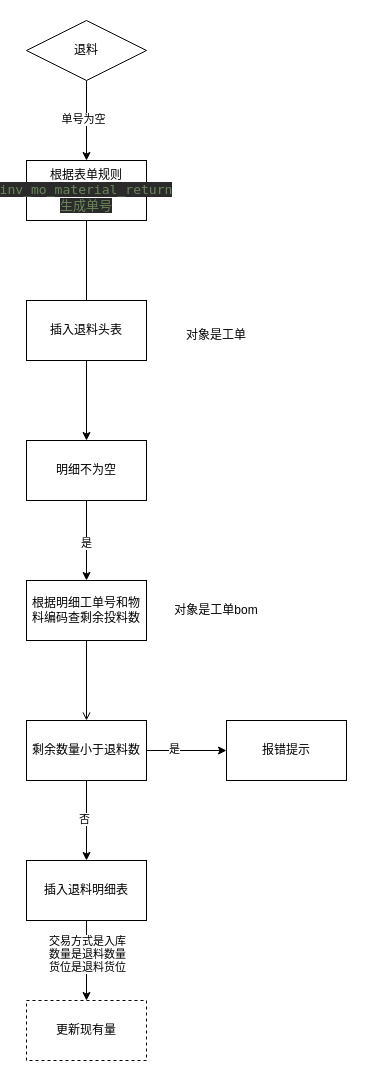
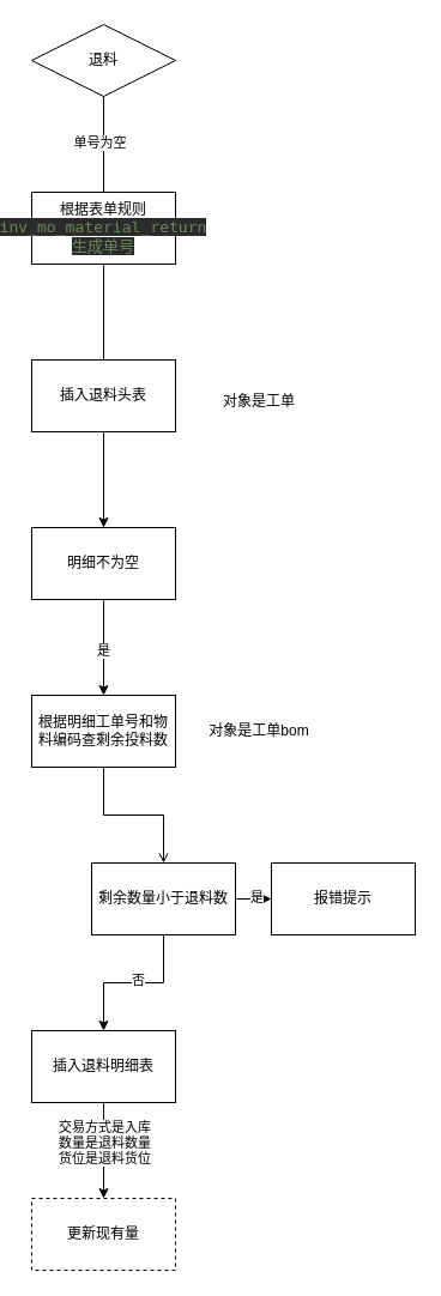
  <mxCell id="0" />
  <mxCell id="1" parent="0" />
- <mxCell id="2" value="" style="edgeStyle=orthogonalEdgeStyle;rounded=0;orthogonalLoop=1;jettySize=auto;html=1;" edge="1" parent="1" source="4" target="6"><mxGeometry relative="1" as="geometry" /></mxCell>
+ <mxCell id="2" value="" style="edgeStyle=orthogonalEdgeStyle;rounded=0;orthogonalLoop=1;jettySize=auto;html=1;endArrow=none;" edge="1" parent="1" source="4" target="6"><mxGeometry relative="1" as="geometry" /></mxCell>
  <mxCell id="3" value="单号为空" style="edgeLabel;html=1;align=center;verticalAlign=middle;resizable=0;points=[];" vertex="1" connectable="0" parent="2"><mxGeometry x="-0.05" y="-4" relative="1" as="geometry"><mxPoint as="offset" /></mxGeometry></mxCell>
  <mxCell id="4" value="退料" style="rhombus;whiteSpace=wrap;html=1;" vertex="1" parent="1"><mxGeometry x="20" y="20" width="120" height="60" as="geometry" /></mxCell>
  <mxCell id="5" value="" style="edgeStyle=orthogonalEdgeStyle;rounded=0;orthogonalLoop=1;jettySize=auto;html=1;endArrow=none;" edge="1" parent="1" source="6" target="8"><mxGeometry relative="1" as="geometry" /></mxCell>
  <mxCell id="6" value="根据表单规则&lt;span style=&quot;color: rgb(106, 135, 89); font-family: &amp;quot;JetBrains Mono&amp;quot;, monospace; font-size: 9.8pt; background-color: rgb(43, 43, 43);&quot;&gt;inv_mo_material_return生成单号&lt;/span&gt;" style="whiteSpace=wrap;html=1;rounded=0;" vertex="1" parent="1"><mxGeometry x="20" y="160" width="120" height="60" as="geometry" /></mxCell>
  <mxCell id="7" value="" style="edgeStyle=orthogonalEdgeStyle;rounded=0;orthogonalLoop=1;jettySize=auto;html=1;" edge="1" parent="1" source="8" target="12"><mxGeometry relative="1" as="geometry" /></mxCell>
  <mxCell id="8" value="插入退料头表" style="whiteSpace=wrap;html=1;rounded=0;" vertex="1" parent="1"><mxGeometry x="20" y="300" width="120" height="60" as="geometry" /></mxCell>
  <mxCell id="9" value="对象是工单" style="text;html=1;align=center;verticalAlign=middle;whiteSpace=wrap;rounded=0;" vertex="1" parent="1"><mxGeometry x="160" y="320" width="100" height="30" as="geometry" /></mxCell>
  <mxCell id="10" value="" style="edgeStyle=orthogonalEdgeStyle;rounded=0;orthogonalLoop=1;jettySize=auto;html=1;" edge="1" parent="1" source="12" target="14"><mxGeometry relative="1" as="geometry" /></mxCell>
  <mxCell id="11" value="是" style="edgeLabel;html=1;align=center;verticalAlign=middle;resizable=0;points=[];" vertex="1" connectable="0" parent="10"><mxGeometry x="0.05" y="-1" relative="1" as="geometry"><mxPoint as="offset" /></mxGeometry></mxCell>
  <mxCell id="12" value="明细不为空" style="whiteSpace=wrap;html=1;rounded=0;" vertex="1" parent="1"><mxGeometry x="20" y="440" width="120" height="60" as="geometry" /></mxCell>
  <mxCell id="13" value="" style="edgeStyle=orthogonalEdgeStyle;rounded=0;orthogonalLoop=1;jettySize=auto;html=1;endArrow=open;" edge="1" parent="1" source="14" target="20"><mxGeometry relative="1" as="geometry" /></mxCell>
  <mxCell id="14" value="根据明细工单号和物料编码查剩余投料数" style="whiteSpace=wrap;html=1;rounded=0;" vertex="1" parent="1"><mxGeometry x="20" y="580" width="120" height="60" as="geometry" /></mxCell>
  <mxCell id="15" value="对象是工单bom" style="text;html=1;align=center;verticalAlign=middle;whiteSpace=wrap;rounded=0;" vertex="1" parent="1"><mxGeometry x="160" y="595" width="100" height="30" as="geometry" /></mxCell>
  <mxCell id="16" value="" style="edgeStyle=orthogonalEdgeStyle;rounded=0;orthogonalLoop=1;jettySize=auto;html=1;" edge="1" parent="1" source="20" target="21"><mxGeometry relative="1" as="geometry" /></mxCell>
  <mxCell id="17" value="是" style="edgeLabel;html=1;align=center;verticalAlign=middle;resizable=0;points=[];" vertex="1" connectable="0" parent="16"><mxGeometry x="-0.325" y="2" relative="1" as="geometry"><mxPoint as="offset" /></mxGeometry></mxCell>
  <mxCell id="18" value="" style="edgeStyle=orthogonalEdgeStyle;rounded=0;orthogonalLoop=1;jettySize=auto;html=1;" edge="1" parent="1" source="20" target="24"><mxGeometry relative="1" as="geometry" /></mxCell>
  <mxCell id="19" value="否" style="edgeLabel;html=1;align=center;verticalAlign=middle;resizable=0;points=[];" vertex="1" connectable="0" parent="18"><mxGeometry x="-0.05" y="-3" relative="1" as="geometry"><mxPoint as="offset" /></mxGeometry></mxCell>
- <mxCell id="20" value="剩余数量小于退料数" style="whiteSpace=wrap;html=1;rounded=0;" vertex="1" parent="1"><mxGeometry x="20" y="720" width="120" height="60" as="geometry" /></mxCell>
+ <mxCell id="20" value="剩余数量小于退料数" style="whiteSpace=wrap;html=1;rounded=0;" vertex="1" parent="1"><mxGeometry x="70" y="720" width="120" height="60" as="geometry" /></mxCell>
  <mxCell id="21" value="报错提示" style="whiteSpace=wrap;html=1;rounded=0;" vertex="1" parent="1"><mxGeometry x="220" y="720" width="120" height="60" as="geometry" /></mxCell>
  <mxCell id="22" value="" style="edgeStyle=orthogonalEdgeStyle;rounded=0;orthogonalLoop=1;jettySize=auto;html=1;" edge="1" parent="1" source="24" target="25"><mxGeometry relative="1" as="geometry" /></mxCell>
  <mxCell id="23" value="交易方式是入库&lt;div&gt;数量是退料数量&lt;/div&gt;&lt;div&gt;货位是退料货位&lt;/div&gt;" style="edgeLabel;html=1;align=center;verticalAlign=middle;resizable=0;points=[];" vertex="1" connectable="0" parent="22"><mxGeometry x="-0.175" relative="1" as="geometry"><mxPoint as="offset" /></mxGeometry></mxCell>
  <mxCell id="24" value="插入退料明细表" style="whiteSpace=wrap;html=1;rounded=0;" vertex="1" parent="1"><mxGeometry x="20" y="860" width="120" height="60" as="geometry" /></mxCell>
  <mxCell id="25" value="更新现有量" style="whiteSpace=wrap;html=1;rounded=0;dashed=1;" vertex="1" parent="1"><mxGeometry x="20" y="1000" width="120" height="60" as="geometry" /></mxCell>
